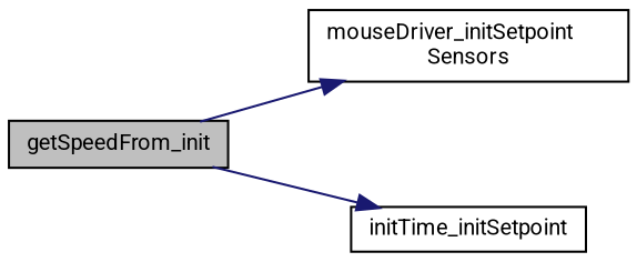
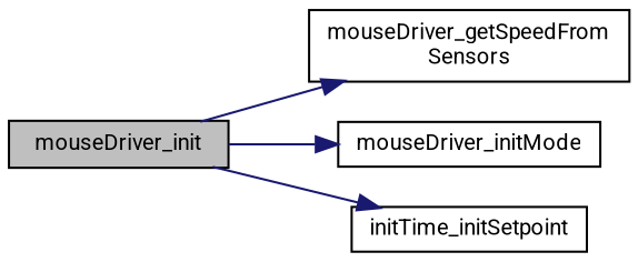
  digraph {
    fontname=Roboto
    rankdir=LR
    node [color=black fillcolor=white fontname=Roboto fontsize=10 shape=record style=filled]
    edge [color=midnightblue fontname=Roboto fontsize=10 labelfontname=Helvetica labelfontsize=10 style=solid]
-   n1 [fillcolor=grey75 fontcolor=black height=0.2 label=getSpeedFrom_init width=0.4]
-   n2 [height=0.2 label="mouseDriver_initSetpoint\lSensors" width=0.4]
+   n1 [fillcolor=grey75 fontcolor=black height=0.2 label=mouseDriver_init width=0.4]
+   n2 [height=0.2 label="mouseDriver_getSpeedFrom\lSensors" width=0.4]
+   n3 [height=0.2 label=mouseDriver_initMode width=0.4]
    n4 [height=0.2 label=initTime_initSetpoint width=0.4]
    n1 -> n2
+   n1 -> n3
    n1 -> n4
  }
